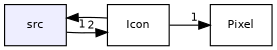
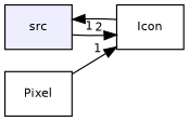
  digraph {
    compound=true
    rankdir=LR
    node [fontname=Helvetica fontsize=10 shape=box]
    edge [headlabel=1 labeldistance=1.5 labelfontname=Helvetica labelfontsize=10]
    n1 [fillcolor="#eeeeff" label=src pencolor=black style=filled]
    n2 [label=Icon]
    n3 [label=Pixel]
    n1 -> n2 [headlabel=2]
    n2 -> n1
-   n2 -> n3
+   n3 -> n2
  }
